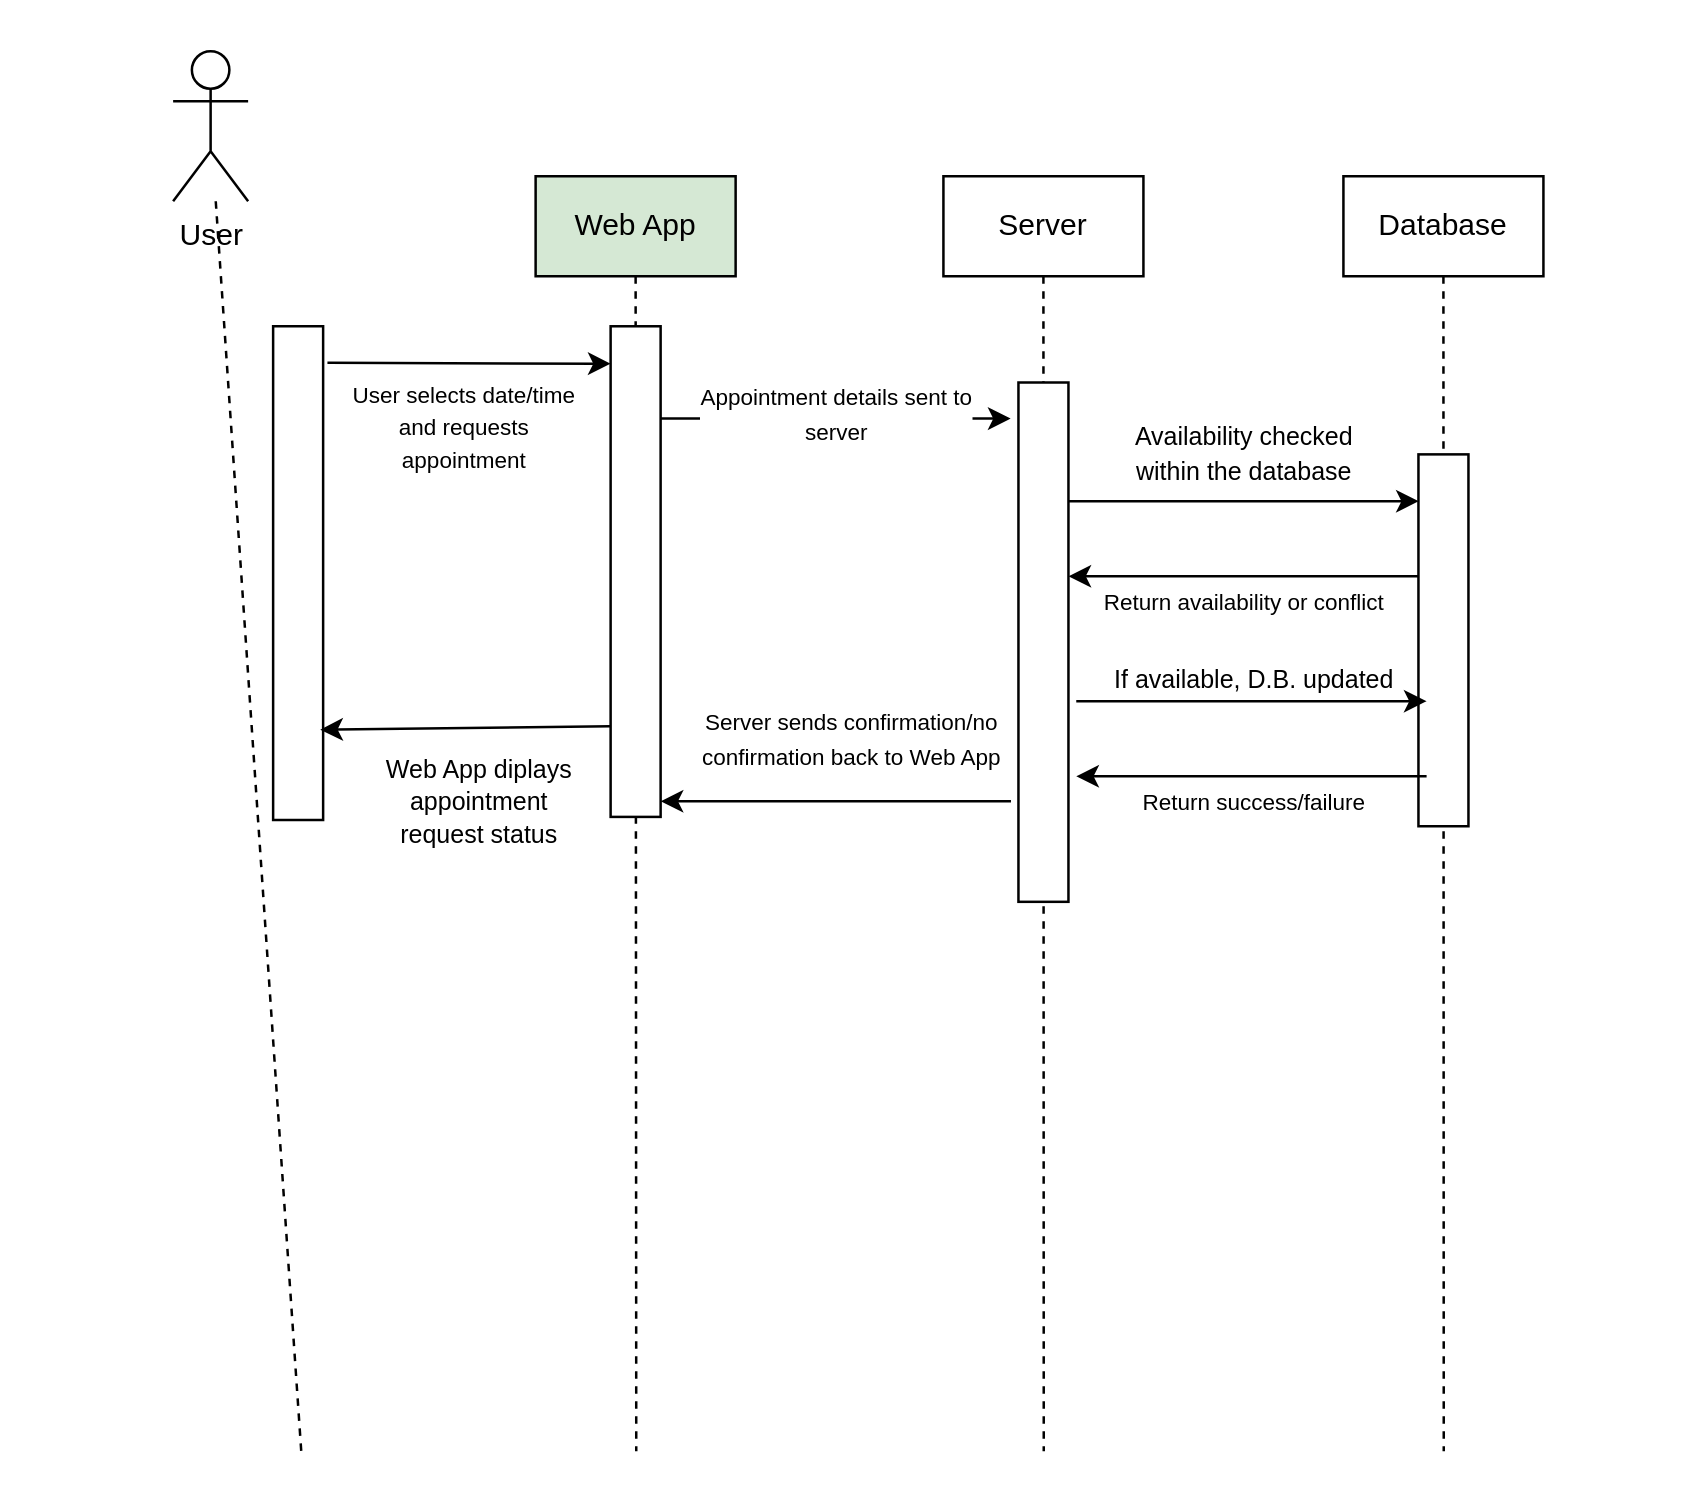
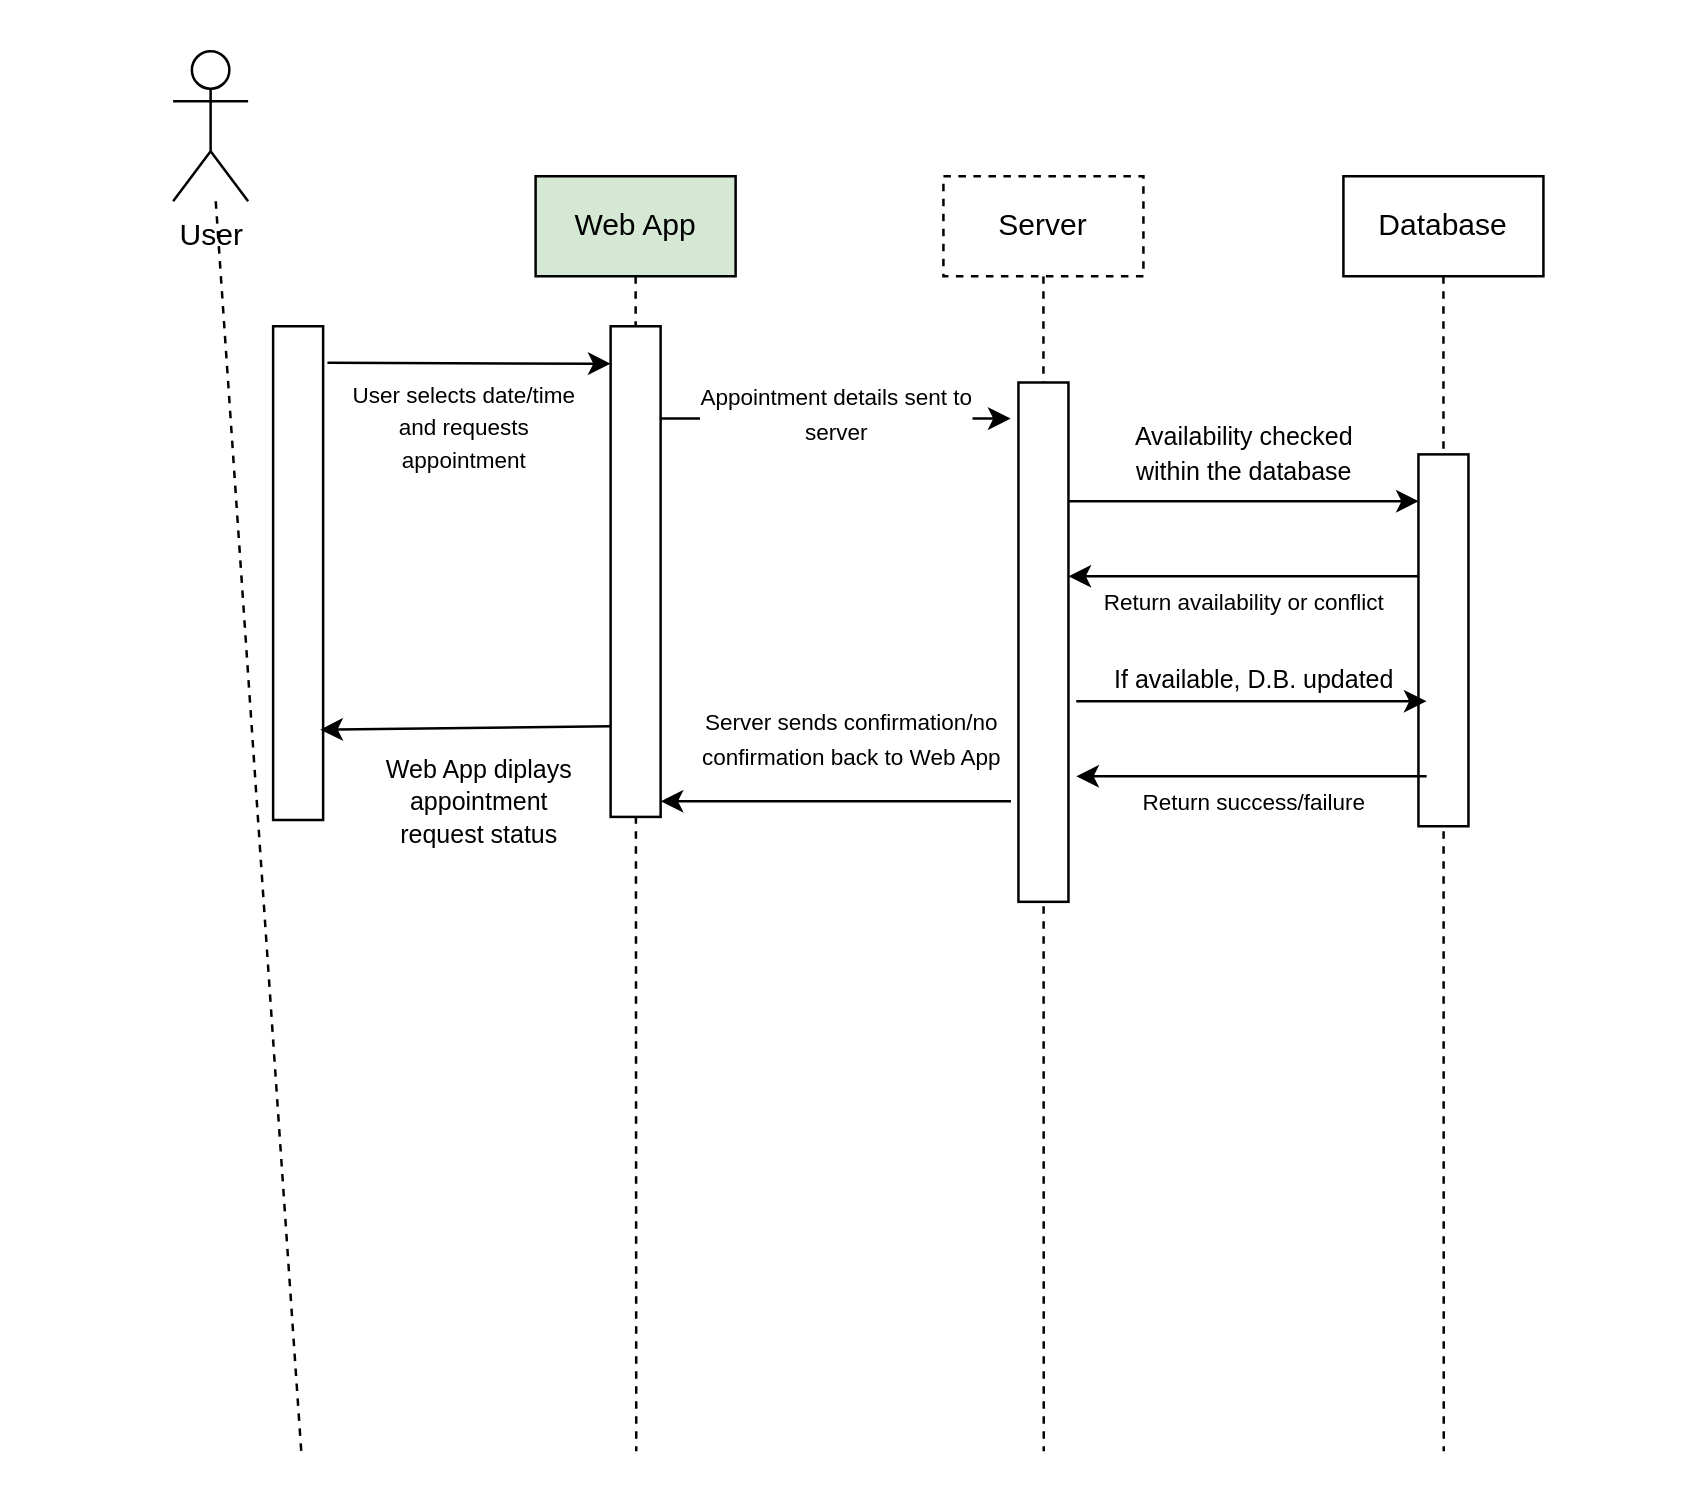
  <mxCell id="0" />
  <mxCell id="1" parent="0" />
  <mxCell id="2" style="edgeStyle=none;html=1;exitX=0.5;exitY=1;exitDx=0;exitDy=0;endArrow=none;endFill=0;dashed=1;" edge="1" parent="1" source="3"><mxGeometry relative="1" as="geometry"><mxPoint x="254" y="580" as="targetPoint" /></mxGeometry></mxCell>
  <mxCell id="3" value="Web App" style="whiteSpace=wrap;html=1;fillColor=#d5e8d4;" vertex="1" parent="1"><mxGeometry x="213.75" y="70" width="80" height="40" as="geometry" /></mxCell>
  <mxCell id="4" style="edgeStyle=none;html=1;exitX=0.5;exitY=1;exitDx=0;exitDy=0;endArrow=none;endFill=0;dashed=1;" edge="1" parent="1" source="5"><mxGeometry relative="1" as="geometry"><mxPoint x="577" y="580" as="targetPoint" /></mxGeometry></mxCell>
  <mxCell id="5" value="Database" style="whiteSpace=wrap;html=1;" vertex="1" parent="1"><mxGeometry x="536.87" y="70" width="80" height="40" as="geometry" /></mxCell>
  <mxCell id="6" style="edgeStyle=none;html=1;exitX=0.5;exitY=1;exitDx=0;exitDy=0;endArrow=none;endFill=0;dashed=1;" edge="1" parent="1" source="7"><mxGeometry relative="1" as="geometry"><mxPoint x="417" y="580" as="targetPoint" /></mxGeometry></mxCell>
- <mxCell id="7" value="Server" style="whiteSpace=wrap;html=1;" vertex="1" parent="1"><mxGeometry x="376.87" y="70" width="80" height="40" as="geometry" /></mxCell>
+ <mxCell id="7" value="Server" style="whiteSpace=wrap;html=1;dashed=1;" vertex="1" parent="1"><mxGeometry x="376.87" y="70" width="80" height="40" as="geometry" /></mxCell>
  <mxCell id="8" style="edgeStyle=none;html=1;endArrow=none;endFill=0;dashed=1;" edge="1" parent="1" source="9"><mxGeometry relative="1" as="geometry"><mxPoint x="120" y="580" as="targetPoint" /><mxPoint x="163.75" y="120" as="sourcePoint" /></mxGeometry></mxCell>
  <mxCell id="9" value="User" style="shape=umlActor;verticalLabelPosition=bottom;verticalAlign=top;html=1;outlineConnect=0;" vertex="1" parent="1"><mxGeometry x="68.75" y="20" width="30" height="60" as="geometry" /></mxCell>
  <mxCell id="10" value="" style="rounded=0;whiteSpace=wrap;html=1;rotation=90;" vertex="1" parent="1"><mxGeometry x="20" y="218.75" width="197.5" height="20" as="geometry" /></mxCell>
  <mxCell id="11" value="" style="rounded=0;whiteSpace=wrap;html=1;rotation=90;" vertex="1" parent="1"><mxGeometry x="155.63" y="218.13" width="196.25" height="20" as="geometry" /></mxCell>
  <mxCell id="12" value="" style="rounded=0;whiteSpace=wrap;html=1;rotation=90;" vertex="1" parent="1"><mxGeometry x="313.01" y="246.37" width="207.73" height="20" as="geometry" /></mxCell>
  <mxCell id="13" value="" style="rounded=0;whiteSpace=wrap;html=1;rotation=90;" vertex="1" parent="1"><mxGeometry x="502.5" y="245.63" width="148.75" height="20" as="geometry" /></mxCell>
  <mxCell id="14" value="" style="edgeStyle=none;orthogonalLoop=1;jettySize=auto;html=1;endArrow=classic;endFill=1;exitX=0.074;exitY=-0.086;exitDx=0;exitDy=0;exitPerimeter=0;" edge="1" parent="1" source="10"><mxGeometry width="80" relative="1" as="geometry"><mxPoint x="133.75" y="150" as="sourcePoint" /><mxPoint x="243.75" y="145" as="targetPoint" /><Array as="points" /></mxGeometry></mxCell>
  <mxCell id="15" value="&lt;font style=&quot;font-size: 9px;&quot;&gt;User selects date/time&lt;br&gt;and requests&lt;br&gt;appointment&lt;br&gt;&lt;/font&gt;" style="edgeLabel;html=1;align=center;verticalAlign=middle;resizable=0;points=[];" vertex="1" connectable="0" parent="14"><mxGeometry x="-0.334" y="2" relative="1" as="geometry"><mxPoint x="16" y="27" as="offset" /></mxGeometry></mxCell>
  <mxCell id="16" value="" style="edgeStyle=none;orthogonalLoop=1;jettySize=auto;html=1;endArrow=classic;endFill=1;entryX=0.113;entryY=1;entryDx=0;entryDy=0;entryPerimeter=0;exitX=0.113;exitY=0.007;exitDx=0;exitDy=0;exitPerimeter=0;" edge="1" parent="1"><mxGeometry width="80" relative="1" as="geometry"><mxPoint x="263.61" y="166.945" as="sourcePoint" /><mxPoint x="403.75" y="166.945" as="targetPoint" /><Array as="points" /></mxGeometry></mxCell>
  <mxCell id="17" value="&lt;font style=&quot;font-size: 9px;&quot;&gt;Appointment details sent to&lt;br&gt;server&lt;br&gt;&lt;/font&gt;" style="edgeLabel;html=1;align=center;verticalAlign=middle;resizable=0;points=[];" vertex="1" connectable="0" parent="16"><mxGeometry x="-0.334" y="2" relative="1" as="geometry"><mxPoint x="23" as="offset" /></mxGeometry></mxCell>
  <mxCell id="18" value="" style="edgeStyle=none;orthogonalLoop=1;jettySize=auto;html=1;endArrow=classic;endFill=1;entryX=0.113;entryY=1;entryDx=0;entryDy=0;entryPerimeter=0;exitX=0.113;exitY=0.007;exitDx=0;exitDy=0;exitPerimeter=0;" edge="1" parent="1"><mxGeometry width="80" relative="1" as="geometry"><mxPoint x="426.87" y="200.005" as="sourcePoint" /><mxPoint x="567.01" y="200.005" as="targetPoint" /><Array as="points" /></mxGeometry></mxCell>
  <mxCell id="19" value="&lt;font size=&quot;1&quot;&gt;Availability checked&lt;br&gt;within the database&lt;br&gt;&lt;/font&gt;" style="edgeLabel;html=1;align=center;verticalAlign=middle;resizable=0;points=[];" vertex="1" connectable="0" parent="18"><mxGeometry x="-0.334" y="2" relative="1" as="geometry"><mxPoint x="23" y="-18" as="offset" /></mxGeometry></mxCell>
  <mxCell id="20" value="" style="edgeStyle=none;orthogonalLoop=1;jettySize=auto;html=1;endArrow=none;endFill=0;entryX=0.113;entryY=1;entryDx=0;entryDy=0;entryPerimeter=0;exitX=0.113;exitY=0.007;exitDx=0;exitDy=0;exitPerimeter=0;startArrow=classic;startFill=1;" edge="1" parent="1"><mxGeometry width="80" relative="1" as="geometry"><mxPoint x="426.87" y="230.005" as="sourcePoint" /><mxPoint x="567.01" y="230.005" as="targetPoint" /><Array as="points" /></mxGeometry></mxCell>
  <mxCell id="21" value="&lt;font style=&quot;font-size: 9px;&quot;&gt;Return availability or conflict&lt;br&gt;&lt;/font&gt;" style="edgeLabel;html=1;align=center;verticalAlign=middle;resizable=0;points=[];" vertex="1" connectable="0" parent="20"><mxGeometry x="-0.334" y="2" relative="1" as="geometry"><mxPoint x="23" y="11" as="offset" /></mxGeometry></mxCell>
  <mxCell id="22" value="" style="edgeStyle=none;orthogonalLoop=1;jettySize=auto;html=1;endArrow=none;endFill=0;entryX=0.113;entryY=1;entryDx=0;entryDy=0;entryPerimeter=0;exitX=0.113;exitY=0.007;exitDx=0;exitDy=0;exitPerimeter=0;startArrow=classic;startFill=1;" edge="1" parent="1"><mxGeometry width="80" relative="1" as="geometry"><mxPoint x="263.75" y="320.005" as="sourcePoint" /><mxPoint x="403.89" y="320.005" as="targetPoint" /><Array as="points" /></mxGeometry></mxCell>
  <mxCell id="23" value="" style="edgeStyle=none;orthogonalLoop=1;jettySize=auto;html=1;endArrow=none;endFill=0;exitX=0.817;exitY=0.057;exitDx=0;exitDy=0;exitPerimeter=0;startArrow=classic;startFill=1;" edge="1" parent="1" source="10"><mxGeometry width="80" relative="1" as="geometry"><mxPoint x="133.75" y="290" as="sourcePoint" /><mxPoint x="243.75" y="290" as="targetPoint" /><Array as="points" /></mxGeometry></mxCell>
  <mxCell id="24" value="&lt;font size=&quot;1&quot;&gt;Web App diplays&lt;br&gt;appointment&lt;br&gt;request status&lt;br&gt;&lt;/font&gt;" style="edgeLabel;html=1;align=center;verticalAlign=middle;resizable=0;points=[];" vertex="1" connectable="0" parent="23"><mxGeometry x="-0.334" y="2" relative="1" as="geometry"><mxPoint x="24" y="31" as="offset" /></mxGeometry></mxCell>
  <mxCell id="25" value="" style="edgeStyle=none;orthogonalLoop=1;jettySize=auto;html=1;endArrow=classic;endFill=1;entryX=0.113;entryY=1;entryDx=0;entryDy=0;entryPerimeter=0;exitX=0.113;exitY=0.007;exitDx=0;exitDy=0;exitPerimeter=0;" edge="1" parent="1"><mxGeometry width="80" relative="1" as="geometry"><mxPoint x="430" y="280.005" as="sourcePoint" /><mxPoint x="570.14" y="280.005" as="targetPoint" /><Array as="points" /></mxGeometry></mxCell>
  <mxCell id="26" value="&lt;font size=&quot;1&quot;&gt;If available, D.B. updated&lt;br&gt;&lt;/font&gt;" style="edgeLabel;html=1;align=center;verticalAlign=middle;resizable=0;points=[];" vertex="1" connectable="0" parent="25"><mxGeometry x="-0.334" y="2" relative="1" as="geometry"><mxPoint x="23" y="-8" as="offset" /></mxGeometry></mxCell>
  <mxCell id="27" value="" style="edgeStyle=none;orthogonalLoop=1;jettySize=auto;html=1;endArrow=none;endFill=0;entryX=0.113;entryY=1;entryDx=0;entryDy=0;entryPerimeter=0;exitX=0.113;exitY=0.007;exitDx=0;exitDy=0;exitPerimeter=0;startArrow=classic;startFill=1;" edge="1" parent="1"><mxGeometry width="80" relative="1" as="geometry"><mxPoint x="430" y="310.005" as="sourcePoint" /><mxPoint x="570.14" y="310.005" as="targetPoint" /><Array as="points" /></mxGeometry></mxCell>
  <mxCell id="28" value="&lt;font style=&quot;font-size: 9px;&quot;&gt;Return success/failure&lt;br&gt;&lt;/font&gt;" style="edgeLabel;html=1;align=center;verticalAlign=middle;resizable=0;points=[];" vertex="1" connectable="0" parent="27"><mxGeometry x="-0.334" y="2" relative="1" as="geometry"><mxPoint x="23" y="11" as="offset" /></mxGeometry></mxCell>
  <mxCell id="29" value="&lt;font style=&quot;font-size: 9px;&quot;&gt;Server sends confirmation/no&lt;br&gt;confirmation back to Web App&lt;br&gt;&lt;/font&gt;" style="edgeLabel;html=1;align=center;verticalAlign=middle;resizable=0;points=[];" vertex="1" connectable="0" parent="1"><mxGeometry x="340.003" y="159.995" as="geometry"><mxPoint x="-1" y="135" as="offset" /></mxGeometry></mxCell>
